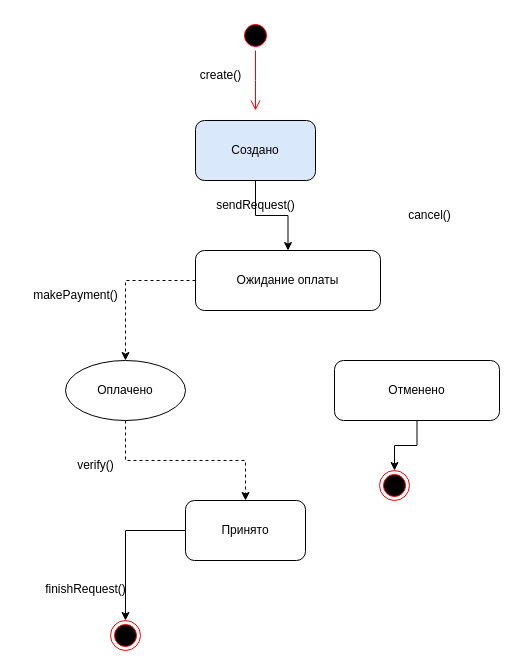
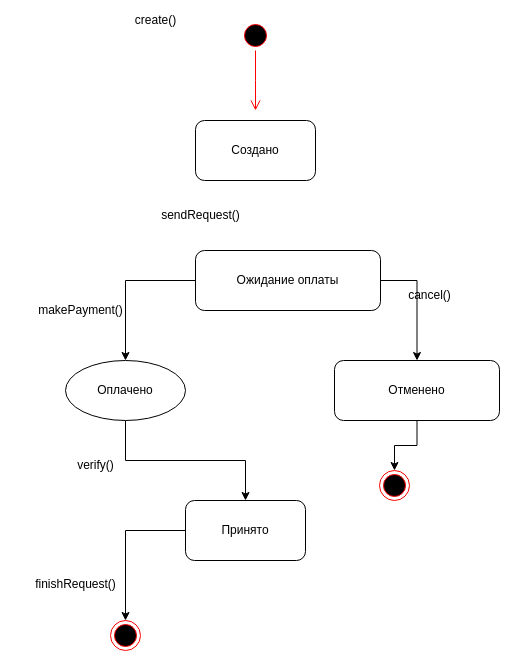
  <mxCell id="0" />
  <mxCell id="1" parent="0" />
  <mxCell id="2" value="" style="ellipse;html=1;shape=startState;fillColor=#000000;strokeColor=#ff0000;" vertex="1" parent="1"><mxGeometry x="240" y="20" width="30" height="30" as="geometry" /></mxCell>
  <mxCell id="3" value="" style="edgeStyle=orthogonalEdgeStyle;html=1;verticalAlign=bottom;endArrow=open;endSize=8;strokeColor=#ff0000;rounded=0;" edge="1" source="2" parent="1"><mxGeometry relative="1" as="geometry"><mxPoint x="255" y="110" as="targetPoint" /></mxGeometry></mxCell>
- <mxCell id="4" value="" style="edgeStyle=orthogonalEdgeStyle;rounded=0;orthogonalLoop=1;jettySize=auto;html=1;" edge="1" parent="1" source="5" target="8"><mxGeometry relative="1" as="geometry" /></mxCell>
- <mxCell id="5" value="Создано" style="rounded=1;whiteSpace=wrap;html=1;fillColor=#dae8fc;" vertex="1" parent="1"><mxGeometry x="195" y="120" width="120" height="60" as="geometry" /></mxCell>
- <mxCell id="6" style="edgeStyle=orthogonalEdgeStyle;rounded=0;orthogonalLoop=1;jettySize=auto;html=1;entryX=0.5;entryY=0;entryDx=0;entryDy=0;dashed=1;" edge="1" parent="1" source="8" target="10"><mxGeometry relative="1" as="geometry" /></mxCell>
+ <mxCell id="5" value="Создано" style="rounded=1;whiteSpace=wrap;html=1;" vertex="1" parent="1"><mxGeometry x="195" y="120" width="120" height="60" as="geometry" /></mxCell>
+ <mxCell id="6" style="edgeStyle=orthogonalEdgeStyle;rounded=0;orthogonalLoop=1;jettySize=auto;html=1;entryX=0.5;entryY=0;entryDx=0;entryDy=0;" edge="1" parent="1" source="8" target="10"><mxGeometry relative="1" as="geometry" /></mxCell>
+ <mxCell id="7" style="edgeStyle=orthogonalEdgeStyle;rounded=0;orthogonalLoop=1;jettySize=auto;html=1;exitX=1;exitY=0.5;exitDx=0;exitDy=0;entryX=0.5;entryY=0;entryDx=0;entryDy=0;" edge="1" parent="1" source="8" target="12"><mxGeometry relative="1" as="geometry" /></mxCell>
  <mxCell id="8" value="Ожидание оплаты" style="rounded=1;whiteSpace=wrap;html=1;" vertex="1" parent="1"><mxGeometry x="195" y="250" width="185" height="60" as="geometry" /></mxCell>
- <mxCell id="9" style="edgeStyle=orthogonalEdgeStyle;rounded=0;orthogonalLoop=1;jettySize=auto;html=1;exitX=0.5;exitY=1;exitDx=0;exitDy=0;entryX=0.5;entryY=0;entryDx=0;entryDy=0;dashed=1;" edge="1" parent="1" source="10" target="14"><mxGeometry relative="1" as="geometry" /></mxCell>
+ <mxCell id="9" style="edgeStyle=orthogonalEdgeStyle;rounded=0;orthogonalLoop=1;jettySize=auto;html=1;exitX=0.5;exitY=1;exitDx=0;exitDy=0;entryX=0.5;entryY=0;entryDx=0;entryDy=0;" edge="1" parent="1" source="10" target="14"><mxGeometry relative="1" as="geometry" /></mxCell>
  <mxCell id="10" value="Оплачено" style="ellipse;whiteSpace=wrap;html=1;" vertex="1" parent="1"><mxGeometry x="65" y="360" width="120" height="60" as="geometry" /></mxCell>
  <mxCell id="11" style="edgeStyle=orthogonalEdgeStyle;rounded=0;orthogonalLoop=1;jettySize=auto;html=1;exitX=0.5;exitY=1;exitDx=0;exitDy=0;entryX=0.5;entryY=0;entryDx=0;entryDy=0;" edge="1" parent="1" source="12" target="22"><mxGeometry relative="1" as="geometry" /></mxCell>
  <mxCell id="12" value="Отменено" style="rounded=1;whiteSpace=wrap;html=1;" vertex="1" parent="1"><mxGeometry x="334" y="360" width="165" height="60" as="geometry" /></mxCell>
  <mxCell id="13" style="edgeStyle=orthogonalEdgeStyle;rounded=0;orthogonalLoop=1;jettySize=auto;html=1;entryX=0.5;entryY=0;entryDx=0;entryDy=0;" edge="1" parent="1" source="14" target="15"><mxGeometry relative="1" as="geometry" /></mxCell>
  <mxCell id="14" value="Принято" style="rounded=1;whiteSpace=wrap;html=1;" vertex="1" parent="1"><mxGeometry x="185" y="500" width="120" height="60" as="geometry" /></mxCell>
  <mxCell id="15" value="" style="ellipse;html=1;shape=endState;fillColor=#000000;strokeColor=#ff0000;" vertex="1" parent="1"><mxGeometry x="110" y="620" width="30" height="30" as="geometry" /></mxCell>
- <mxCell id="16" value="create()" style="text;html=1;align=center;verticalAlign=middle;resizable=0;points=[];autosize=1;strokeColor=none;fillColor=none;" vertex="1" parent="1"><mxGeometry x="190" y="60" width="60" height="30" as="geometry" /></mxCell>
- <mxCell id="17" value="sendRequest()" style="text;html=1;align=center;verticalAlign=middle;resizable=0;points=[];autosize=1;strokeColor=none;fillColor=none;" vertex="1" parent="1"><mxGeometry x="205" y="190" width="100" height="30" as="geometry" /></mxCell>
- <mxCell id="18" value="makePayment()" style="text;html=1;align=center;verticalAlign=middle;resizable=0;points=[];autosize=1;strokeColor=none;fillColor=none;" vertex="1" parent="1"><mxGeometry x="20" y="280" width="110" height="30" as="geometry" /></mxCell>
- <mxCell id="19" value="cancel()" style="text;html=1;align=center;verticalAlign=middle;resizable=0;points=[];autosize=1;strokeColor=none;fillColor=none;" vertex="1" parent="1"><mxGeometry x="394" y="200" width="70" height="30" as="geometry" /></mxCell>
+ <mxCell id="16" value="create()" style="text;html=1;align=center;verticalAlign=middle;resizable=0;points=[];autosize=1;strokeColor=none;fillColor=none;" vertex="1" parent="1"><mxGeometry x="125" y="5" width="60" height="30" as="geometry" /></mxCell>
+ <mxCell id="17" value="sendRequest()" style="text;html=1;align=center;verticalAlign=middle;resizable=0;points=[];autosize=1;strokeColor=none;fillColor=none;" vertex="1" parent="1"><mxGeometry x="150" y="200" width="100" height="30" as="geometry" /></mxCell>
+ <mxCell id="18" value="makePayment()" style="text;html=1;align=center;verticalAlign=middle;resizable=0;points=[];autosize=1;strokeColor=none;fillColor=none;" vertex="1" parent="1"><mxGeometry x="25" y="295" width="110" height="30" as="geometry" /></mxCell>
+ <mxCell id="19" value="cancel()" style="text;html=1;align=center;verticalAlign=middle;resizable=0;points=[];autosize=1;strokeColor=none;fillColor=none;" vertex="1" parent="1"><mxGeometry x="394" y="280" width="70" height="30" as="geometry" /></mxCell>
  <mxCell id="20" value="verify()" style="text;html=1;align=center;verticalAlign=middle;resizable=0;points=[];autosize=1;strokeColor=none;fillColor=none;" vertex="1" parent="1"><mxGeometry x="65" y="450" width="60" height="30" as="geometry" /></mxCell>
- <mxCell id="21" value="finishRequest()" style="text;html=1;align=center;verticalAlign=middle;resizable=0;points=[];autosize=1;strokeColor=none;fillColor=none;" vertex="1" parent="1"><mxGeometry x="35" y="574" width="100" height="30" as="geometry" /></mxCell>
+ <mxCell id="21" value="finishRequest()" style="text;html=1;align=center;verticalAlign=middle;resizable=0;points=[];autosize=1;strokeColor=none;fillColor=none;" vertex="1" parent="1"><mxGeometry x="25" y="569" width="100" height="30" as="geometry" /></mxCell>
  <mxCell id="22" value="" style="ellipse;html=1;shape=endState;fillColor=#000000;strokeColor=#ff0000;" vertex="1" parent="1"><mxGeometry x="379" y="470" width="30" height="30" as="geometry" /></mxCell>
